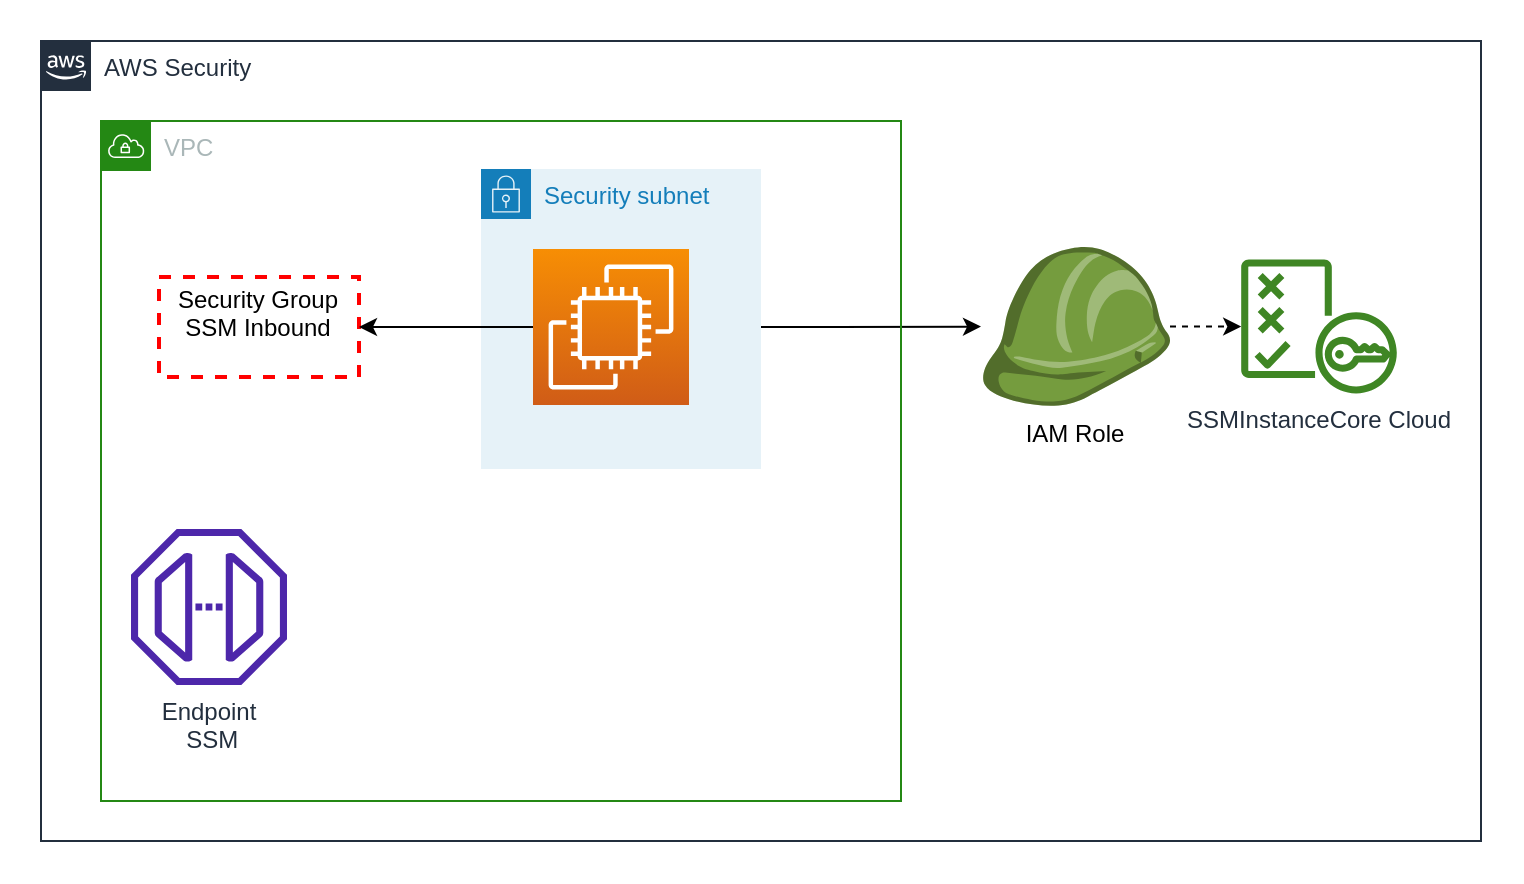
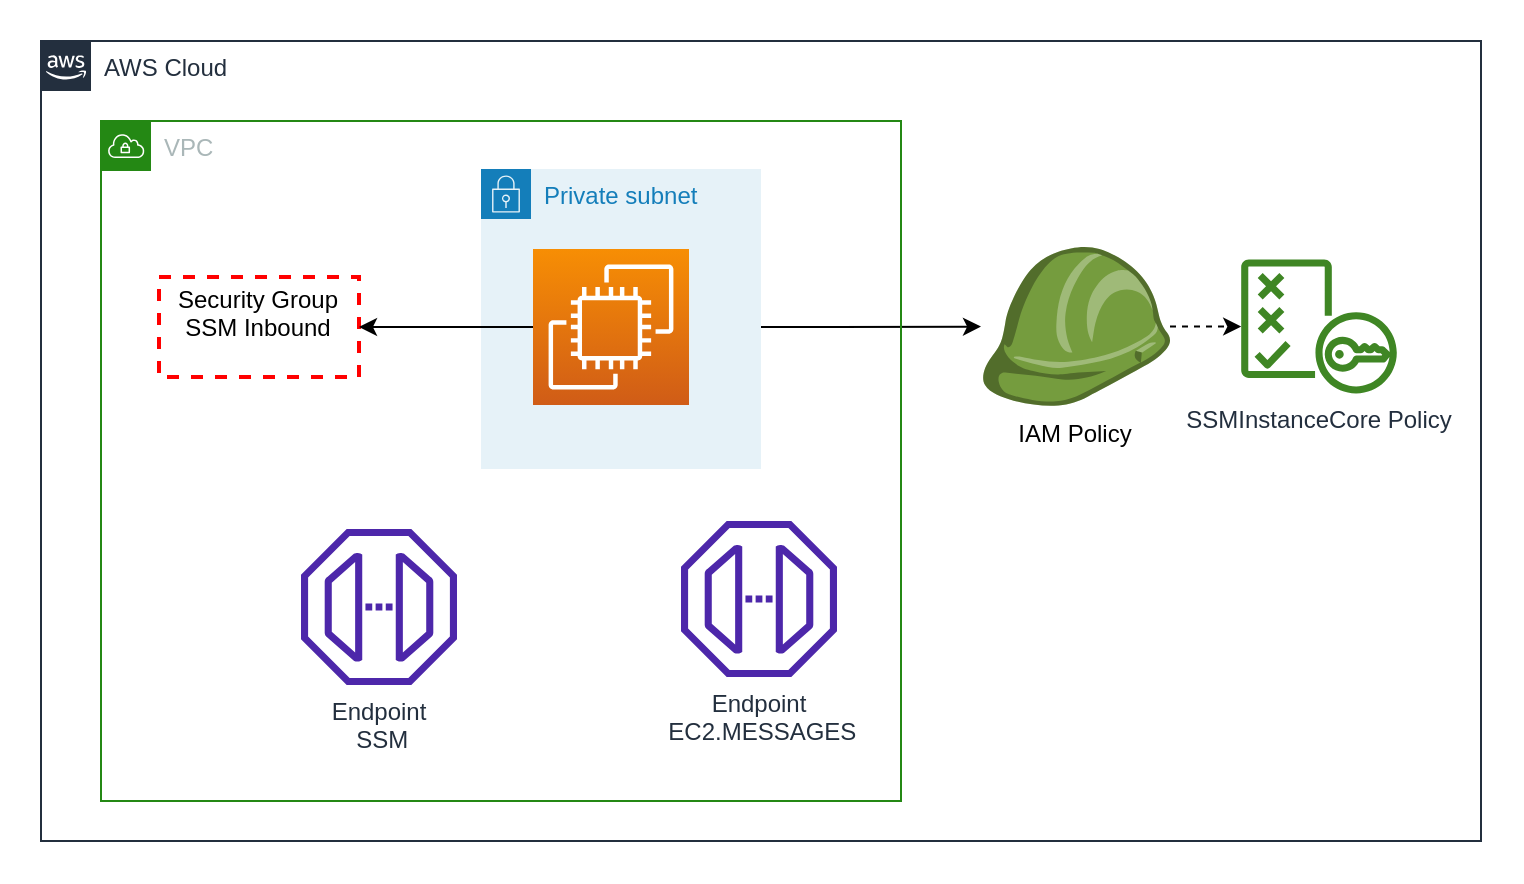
  <mxCell id="0" />
  <mxCell id="1" parent="0" />
- <mxCell id="2" value="AWS Security" style="points=[[0,0],[0.25,0],[0.5,0],[0.75,0],[1,0],[1,0.25],[1,0.5],[1,0.75],[1,1],[0.75,1],[0.5,1],[0.25,1],[0,1],[0,0.75],[0,0.5],[0,0.25]];outlineConnect=0;gradientColor=none;html=1;whiteSpace=wrap;fontSize=12;fontStyle=0;container=1;pointerEvents=0;collapsible=0;recursiveResize=0;shape=mxgraph.aws4.group;grIcon=mxgraph.aws4.group_aws_cloud_alt;strokeColor=#232F3E;fillColor=none;verticalAlign=top;align=left;spacingLeft=30;fontColor=#232F3E;dashed=0;" vertex="1" parent="1"><mxGeometry x="20" y="20" width="720" height="400" as="geometry" /></mxCell>
- <mxCell id="3" value="IAM Role&lt;br&gt;" style="outlineConnect=0;dashed=0;verticalLabelPosition=bottom;verticalAlign=top;align=center;html=1;shape=mxgraph.aws3.role;fillColor=#759C3E;gradientColor=none;" parent="2" vertex="1"><mxGeometry x="470" y="103" width="94.5" height="79.5" as="geometry" /></mxCell>
- <mxCell id="4" value="SSMInstanceCore Cloud&lt;br&gt;" style="sketch=0;outlineConnect=0;fontColor=#232F3E;gradientColor=none;fillColor=#3F8624;strokeColor=none;dashed=0;verticalLabelPosition=bottom;verticalAlign=top;align=center;html=1;fontSize=12;fontStyle=0;aspect=fixed;pointerEvents=1;shape=mxgraph.aws4.policy;" parent="2" vertex="1"><mxGeometry x="600" y="109.25" width="78" height="67" as="geometry" /></mxCell>
+ <mxCell id="2" value="AWS Cloud" style="points=[[0,0],[0.25,0],[0.5,0],[0.75,0],[1,0],[1,0.25],[1,0.5],[1,0.75],[1,1],[0.75,1],[0.5,1],[0.25,1],[0,1],[0,0.75],[0,0.5],[0,0.25]];outlineConnect=0;gradientColor=none;html=1;whiteSpace=wrap;fontSize=12;fontStyle=0;container=1;pointerEvents=0;collapsible=0;recursiveResize=0;shape=mxgraph.aws4.group;grIcon=mxgraph.aws4.group_aws_cloud_alt;strokeColor=#232F3E;fillColor=none;verticalAlign=top;align=left;spacingLeft=30;fontColor=#232F3E;dashed=0;" vertex="1" parent="1"><mxGeometry x="20" y="20" width="720" height="400" as="geometry" /></mxCell>
+ <mxCell id="3" value="IAM Policy&lt;br&gt;" style="outlineConnect=0;dashed=0;verticalLabelPosition=bottom;verticalAlign=top;align=center;html=1;shape=mxgraph.aws3.role;fillColor=#759C3E;gradientColor=none;" parent="2" vertex="1"><mxGeometry x="470" y="103" width="94.5" height="79.5" as="geometry" /></mxCell>
+ <mxCell id="4" value="SSMInstanceCore Policy&lt;br&gt;" style="sketch=0;outlineConnect=0;fontColor=#232F3E;gradientColor=none;fillColor=#3F8624;strokeColor=none;dashed=0;verticalLabelPosition=bottom;verticalAlign=top;align=center;html=1;fontSize=12;fontStyle=0;aspect=fixed;pointerEvents=1;shape=mxgraph.aws4.policy;" parent="2" vertex="1"><mxGeometry x="600" y="109.25" width="78" height="67" as="geometry" /></mxCell>
  <mxCell id="5" value="" style="edgeStyle=orthogonalEdgeStyle;rounded=0;orthogonalLoop=1;jettySize=auto;html=1;dashed=1;" parent="2" source="3" target="4" edge="1"><mxGeometry relative="1" as="geometry" /></mxCell>
  <mxCell id="6" style="edgeStyle=orthogonalEdgeStyle;rounded=0;orthogonalLoop=1;jettySize=auto;html=1;" parent="2" source="9" target="3" edge="1"><mxGeometry relative="1" as="geometry" /></mxCell>
  <mxCell id="7" value="VPC" style="points=[[0,0],[0.25,0],[0.5,0],[0.75,0],[1,0],[1,0.25],[1,0.5],[1,0.75],[1,1],[0.75,1],[0.5,1],[0.25,1],[0,1],[0,0.75],[0,0.5],[0,0.25]];outlineConnect=0;gradientColor=none;html=1;whiteSpace=wrap;fontSize=12;fontStyle=0;container=1;pointerEvents=0;collapsible=0;recursiveResize=0;shape=mxgraph.aws4.group;grIcon=mxgraph.aws4.group_vpc;strokeColor=#248814;fillColor=none;verticalAlign=top;align=left;spacingLeft=30;fontColor=#AAB7B8;dashed=0;" parent="2" vertex="1"><mxGeometry x="30" y="40" width="400" height="340" as="geometry" /></mxCell>
- <mxCell id="8" value="Security subnet" style="points=[[0,0],[0.25,0],[0.5,0],[0.75,0],[1,0],[1,0.25],[1,0.5],[1,0.75],[1,1],[0.75,1],[0.5,1],[0.25,1],[0,1],[0,0.75],[0,0.5],[0,0.25]];outlineConnect=0;gradientColor=none;html=1;whiteSpace=wrap;fontSize=12;fontStyle=0;container=1;pointerEvents=0;collapsible=0;recursiveResize=0;shape=mxgraph.aws4.group;grIcon=mxgraph.aws4.group_security_group;grStroke=0;strokeColor=#147EBA;fillColor=#E6F2F8;verticalAlign=top;align=left;spacingLeft=30;fontColor=#147EBA;dashed=0;" parent="7" vertex="1"><mxGeometry x="190" y="24" width="140" height="150" as="geometry" /></mxCell>
+ <mxCell id="8" value="Private subnet" style="points=[[0,0],[0.25,0],[0.5,0],[0.75,0],[1,0],[1,0.25],[1,0.5],[1,0.75],[1,1],[0.75,1],[0.5,1],[0.25,1],[0,1],[0,0.75],[0,0.5],[0,0.25]];outlineConnect=0;gradientColor=none;html=1;whiteSpace=wrap;fontSize=12;fontStyle=0;container=1;pointerEvents=0;collapsible=0;recursiveResize=0;shape=mxgraph.aws4.group;grIcon=mxgraph.aws4.group_security_group;grStroke=0;strokeColor=#147EBA;fillColor=#E6F2F8;verticalAlign=top;align=left;spacingLeft=30;fontColor=#147EBA;dashed=0;" parent="7" vertex="1"><mxGeometry x="190" y="24" width="140" height="150" as="geometry" /></mxCell>
  <mxCell id="9" value="" style="sketch=0;points=[[0,0,0],[0.25,0,0],[0.5,0,0],[0.75,0,0],[1,0,0],[0,1,0],[0.25,1,0],[0.5,1,0],[0.75,1,0],[1,1,0],[0,0.25,0],[0,0.5,0],[0,0.75,0],[1,0.25,0],[1,0.5,0],[1,0.75,0]];outlineConnect=0;fontColor=#232F3E;gradientColor=#F78E04;gradientDirection=north;fillColor=#D05C17;strokeColor=#ffffff;dashed=0;verticalLabelPosition=bottom;verticalAlign=top;align=center;html=1;fontSize=12;fontStyle=0;aspect=fixed;shape=mxgraph.aws4.resourceIcon;resIcon=mxgraph.aws4.ec2;" parent="8" vertex="1"><mxGeometry x="26" y="40" width="78" height="78" as="geometry" /></mxCell>
- <mxCell id="10" value="Endpoint&lt;br&gt;&amp;nbsp;SSM" style="sketch=0;outlineConnect=0;fontColor=#232F3E;gradientColor=none;fillColor=#4D27AA;strokeColor=none;dashed=0;verticalLabelPosition=bottom;verticalAlign=top;align=center;html=1;fontSize=12;fontStyle=0;aspect=fixed;pointerEvents=1;shape=mxgraph.aws4.endpoint;" parent="7" vertex="1"><mxGeometry x="15" y="204" width="78" height="78" as="geometry" /></mxCell>
+ <mxCell id="10" value="Endpoint&lt;br&gt;&amp;nbsp;SSM" style="sketch=0;outlineConnect=0;fontColor=#232F3E;gradientColor=none;fillColor=#4D27AA;strokeColor=none;dashed=0;verticalLabelPosition=bottom;verticalAlign=top;align=center;html=1;fontSize=12;fontStyle=0;aspect=fixed;pointerEvents=1;shape=mxgraph.aws4.endpoint;" parent="7" vertex="1"><mxGeometry x="100" y="204" width="78" height="78" as="geometry" /></mxCell>
  <mxCell id="11" value="Security Group&lt;br&gt;SSM Inbound&lt;br&gt;" style="fontStyle=0;verticalAlign=top;align=center;spacingTop=-2;fillColor=none;rounded=0;whiteSpace=wrap;html=1;strokeColor=#FF0000;strokeWidth=2;dashed=1;container=1;collapsible=0;expand=0;recursiveResize=0;" parent="7" vertex="1"><mxGeometry x="29" y="78" width="100" height="50" as="geometry" /></mxCell>
  <mxCell id="12" style="edgeStyle=orthogonalEdgeStyle;rounded=0;orthogonalLoop=1;jettySize=auto;html=1;exitX=0.5;exitY=1;exitDx=0;exitDy=0;" parent="7" source="11" target="11" edge="1"><mxGeometry relative="1" as="geometry" /></mxCell>
+ <mxCell id="13" value="Endpoint&lt;br&gt;&amp;nbsp;EC2.MESSAGES" style="sketch=0;outlineConnect=0;fontColor=#232F3E;gradientColor=none;fillColor=#4D27AA;strokeColor=none;dashed=0;verticalLabelPosition=bottom;verticalAlign=top;align=center;html=1;fontSize=12;fontStyle=0;aspect=fixed;pointerEvents=1;shape=mxgraph.aws4.endpoint;" parent="7" vertex="1"><mxGeometry x="290" y="200" width="78" height="78" as="geometry" /></mxCell>
  <mxCell id="14" style="edgeStyle=orthogonalEdgeStyle;rounded=0;orthogonalLoop=1;jettySize=auto;html=1;entryX=1;entryY=0.5;entryDx=0;entryDy=0;" parent="7" source="9" target="11" edge="1"><mxGeometry relative="1" as="geometry" /></mxCell>
